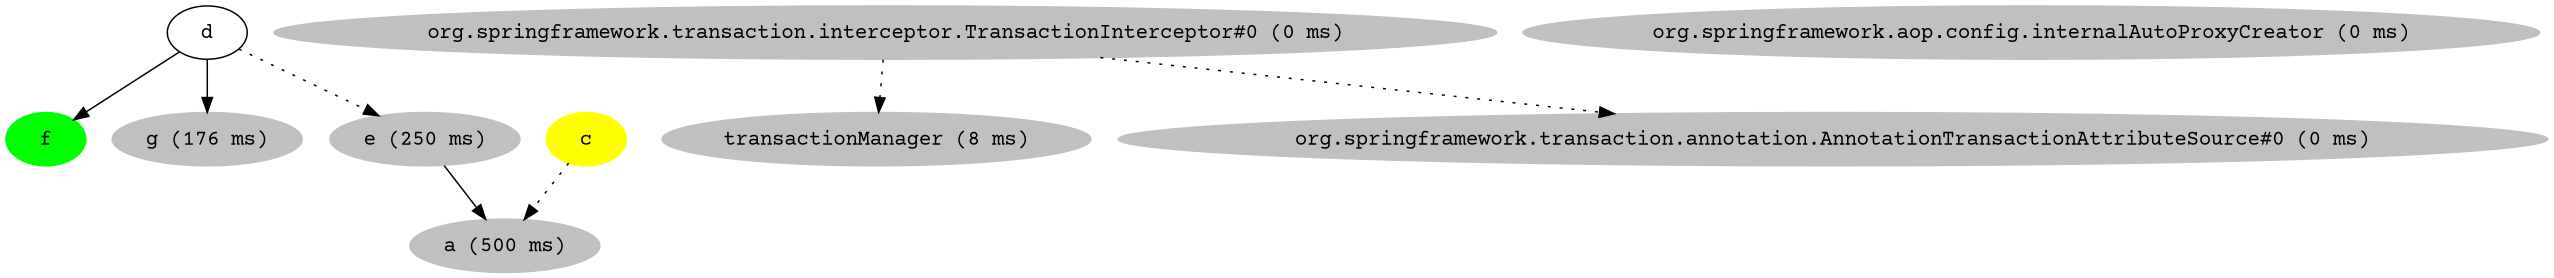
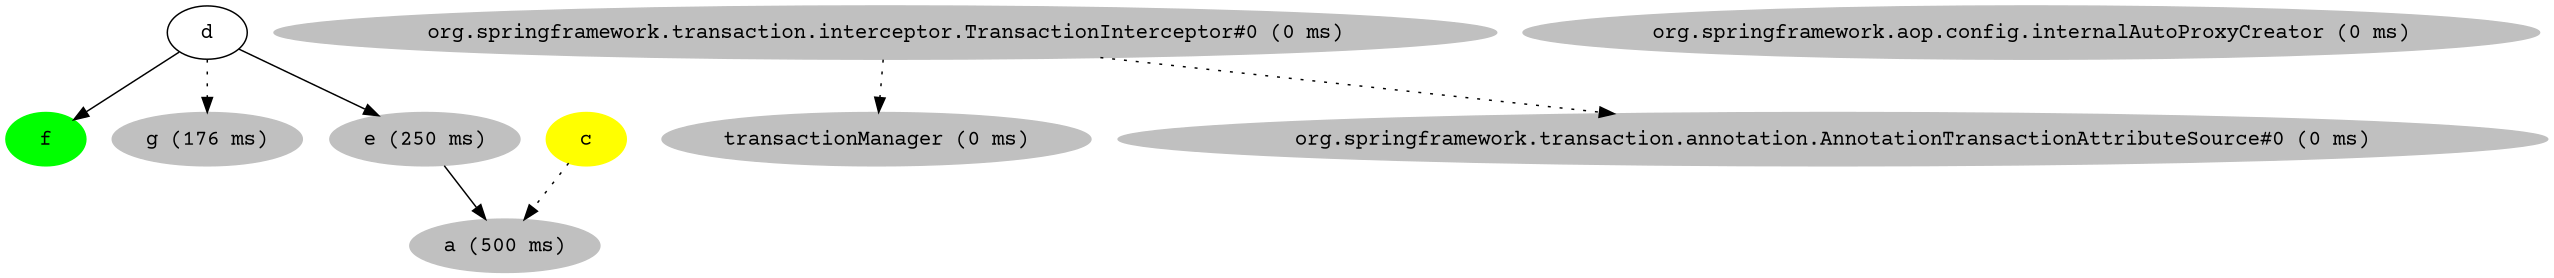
  digraph {
    fontname="Courier Prime"
    node [fontname="Courier Prime" color=grey style=filled]
    edge [fontname="Courier Prime"]
    n1 [label=d color="" style=""]
    n2 [color=green label=f]
    n3 [label="g (176 ms)"]
    n4 [label="e (250 ms)"]
    n5 [label="a (500 ms)"]
    n6 [color=yellow label=c]
-   n7 [label="transactionManager (8 ms)"]
+   n7 [label="transactionManager (0 ms)"]
    n8 [label="org.springframework.transaction.annotation.AnnotationTransactionAttributeSource#0 (0 ms)"]
    n9 [label="org.springframework.aop.config.internalAutoProxyCreator (0 ms)"]
    n10 [label="org.springframework.transaction.interceptor.TransactionInterceptor#0 (0 ms)"]
    n1 -> n2
-   n1 -> n3
-   n1 -> n4 [style=dotted]
+   n1 -> n3 [style=dotted]
+   n1 -> n4
    n4 -> n5
    n6 -> n5 [style=dotted]
    n10 -> n7 [style=dotted]
    n10 -> n8 [style=dotted]
  }
